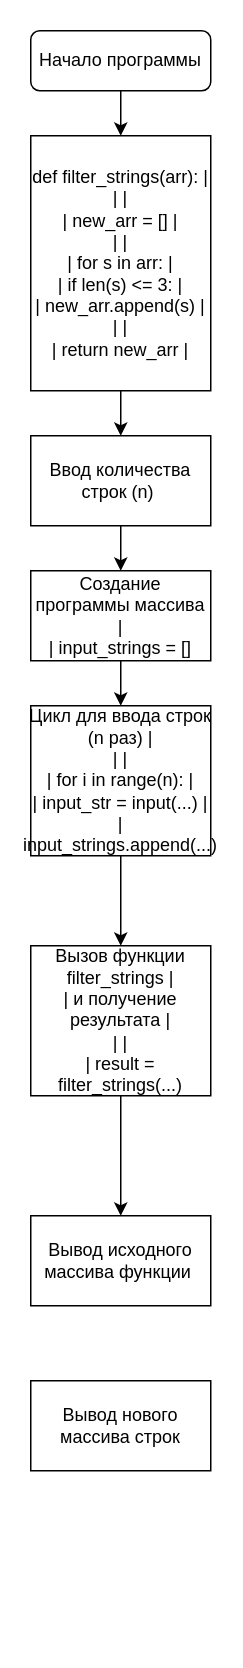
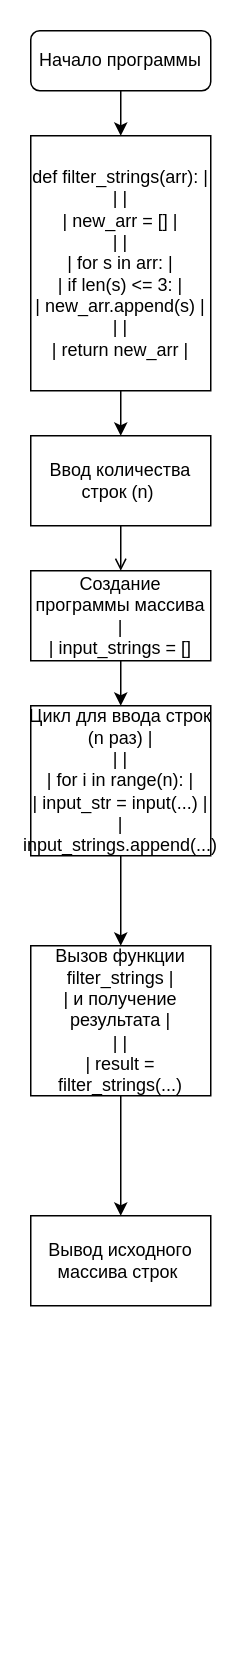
  <mxCell id="0" />
  <mxCell id="1" parent="0" />
  <mxCell id="2" value="" style="group" vertex="1" connectable="0" parent="1"><mxGeometry x="20" y="20" width="120" height="1070" as="geometry" /></mxCell>
  <mxCell id="3" value="Начало программы" style="rounded=1;whiteSpace=wrap;html=1;fontSize=12;glass=0;strokeWidth=1;shadow=0;" parent="2" vertex="1"><mxGeometry width="120" height="40" as="geometry" /></mxCell>
  <mxCell id="4" value="def filter_strings(arr): |&lt;br style=&quot;border-color: var(--border-color); text-align: left;&quot;&gt;&lt;span style=&quot;text-align: left;&quot;&gt;| |&lt;/span&gt;&lt;br style=&quot;border-color: var(--border-color); text-align: left;&quot;&gt;&lt;span style=&quot;text-align: left;&quot;&gt;| new_arr = [] |&lt;/span&gt;&lt;br style=&quot;border-color: var(--border-color); text-align: left;&quot;&gt;&lt;span style=&quot;text-align: left;&quot;&gt;| |&lt;/span&gt;&lt;br style=&quot;border-color: var(--border-color); text-align: left;&quot;&gt;&lt;span style=&quot;text-align: left;&quot;&gt;| for s in arr: |&lt;/span&gt;&lt;br style=&quot;border-color: var(--border-color); text-align: left;&quot;&gt;&lt;span style=&quot;text-align: left;&quot;&gt;| if len(s) &amp;lt;= 3: |&lt;/span&gt;&lt;br style=&quot;border-color: var(--border-color); text-align: left;&quot;&gt;&lt;span style=&quot;text-align: left;&quot;&gt;| new_arr.append(s) |&lt;/span&gt;&lt;br style=&quot;border-color: var(--border-color); text-align: left;&quot;&gt;&lt;span style=&quot;text-align: left;&quot;&gt;| |&lt;/span&gt;&lt;br style=&quot;border-color: var(--border-color); text-align: left;&quot;&gt;&lt;span style=&quot;text-align: left;&quot;&gt;| return new_arr |&lt;/span&gt;" style="rounded=0;whiteSpace=wrap;html=1;" vertex="1" parent="2"><mxGeometry y="70" width="120" height="170" as="geometry" /></mxCell>
  <mxCell id="5" value="" style="edgeStyle=orthogonalEdgeStyle;rounded=0;orthogonalLoop=1;jettySize=auto;html=1;" edge="1" parent="2" source="3" target="4"><mxGeometry relative="1" as="geometry" /></mxCell>
  <mxCell id="6" value="Ввод количества строк (n)&amp;nbsp;" style="rounded=0;whiteSpace=wrap;html=1;" vertex="1" parent="2"><mxGeometry y="270" width="120" height="60" as="geometry" /></mxCell>
  <mxCell id="7" value="" style="edgeStyle=orthogonalEdgeStyle;rounded=0;orthogonalLoop=1;jettySize=auto;html=1;" edge="1" parent="2" source="4" target="6"><mxGeometry relative="1" as="geometry" /></mxCell>
  <mxCell id="8" value="Создание программы массива |&lt;br style=&quot;border-color: var(--border-color); text-align: left;&quot;&gt;&lt;span style=&quot;text-align: left;&quot;&gt;| input_strings = []&lt;/span&gt;" style="rounded=0;whiteSpace=wrap;html=1;" vertex="1" parent="2"><mxGeometry y="360" width="120" height="60" as="geometry" /></mxCell>
- <mxCell id="9" value="" style="edgeStyle=orthogonalEdgeStyle;rounded=0;orthogonalLoop=1;jettySize=auto;html=1;" edge="1" parent="2" source="6" target="8"><mxGeometry relative="1" as="geometry" /></mxCell>
+ <mxCell id="9" value="" style="edgeStyle=orthogonalEdgeStyle;rounded=0;orthogonalLoop=1;jettySize=auto;html=1;endArrow=open;" edge="1" parent="2" source="6" target="8"><mxGeometry relative="1" as="geometry" /></mxCell>
  <mxCell id="10" value="Цикл для ввода строк (n раз) |&lt;br style=&quot;border-color: var(--border-color); text-align: left;&quot;&gt;&lt;span style=&quot;text-align: left;&quot;&gt;| |&lt;/span&gt;&lt;br style=&quot;border-color: var(--border-color); text-align: left;&quot;&gt;&lt;span style=&quot;text-align: left;&quot;&gt;| for i in range(n): |&lt;/span&gt;&lt;br style=&quot;border-color: var(--border-color); text-align: left;&quot;&gt;&lt;span style=&quot;text-align: left;&quot;&gt;| input_str = input(...) |&lt;/span&gt;&lt;br style=&quot;border-color: var(--border-color); text-align: left;&quot;&gt;&lt;span style=&quot;text-align: left;&quot;&gt;| input_strings.append(...)&lt;/span&gt;" style="rounded=0;whiteSpace=wrap;html=1;" vertex="1" parent="2"><mxGeometry y="450" width="120" height="100" as="geometry" /></mxCell>
  <mxCell id="11" value="" style="edgeStyle=orthogonalEdgeStyle;rounded=0;orthogonalLoop=1;jettySize=auto;html=1;" edge="1" parent="2" source="8" target="10"><mxGeometry relative="1" as="geometry" /></mxCell>
  <mxCell id="12" value="Вызов функции filter_strings |&lt;br style=&quot;border-color: var(--border-color); text-align: left;&quot;&gt;&lt;span style=&quot;text-align: left;&quot;&gt;| и получение результата |&lt;/span&gt;&lt;br style=&quot;border-color: var(--border-color); text-align: left;&quot;&gt;&lt;span style=&quot;text-align: left;&quot;&gt;| |&lt;/span&gt;&lt;br style=&quot;border-color: var(--border-color); text-align: left;&quot;&gt;&lt;span style=&quot;text-align: left;&quot;&gt;| result = filter_strings(...)&lt;/span&gt;" style="rounded=0;whiteSpace=wrap;html=1;" vertex="1" parent="2"><mxGeometry y="610" width="120" height="100" as="geometry" /></mxCell>
  <mxCell id="13" value="" style="edgeStyle=orthogonalEdgeStyle;rounded=0;orthogonalLoop=1;jettySize=auto;html=1;" edge="1" parent="2" source="10" target="12"><mxGeometry relative="1" as="geometry" /></mxCell>
- <mxCell id="14" value="Вывод исходного массива функции&amp;nbsp;" style="rounded=0;whiteSpace=wrap;html=1;" vertex="1" parent="2"><mxGeometry y="790" width="120" height="60" as="geometry" /></mxCell>
+ <mxCell id="14" value="Вывод исходного массива строк&amp;nbsp;" style="rounded=0;whiteSpace=wrap;html=1;" vertex="1" parent="2"><mxGeometry y="790" width="120" height="60" as="geometry" /></mxCell>
  <mxCell id="15" value="" style="edgeStyle=orthogonalEdgeStyle;rounded=0;orthogonalLoop=1;jettySize=auto;html=1;" edge="1" parent="2" source="12" target="14"><mxGeometry relative="1" as="geometry" /></mxCell>
- <mxCell id="16" value="Вывод нового массива строк" style="rounded=0;whiteSpace=wrap;html=1;" vertex="1" parent="2"><mxGeometry y="900" width="120" height="60" as="geometry" /></mxCell>
